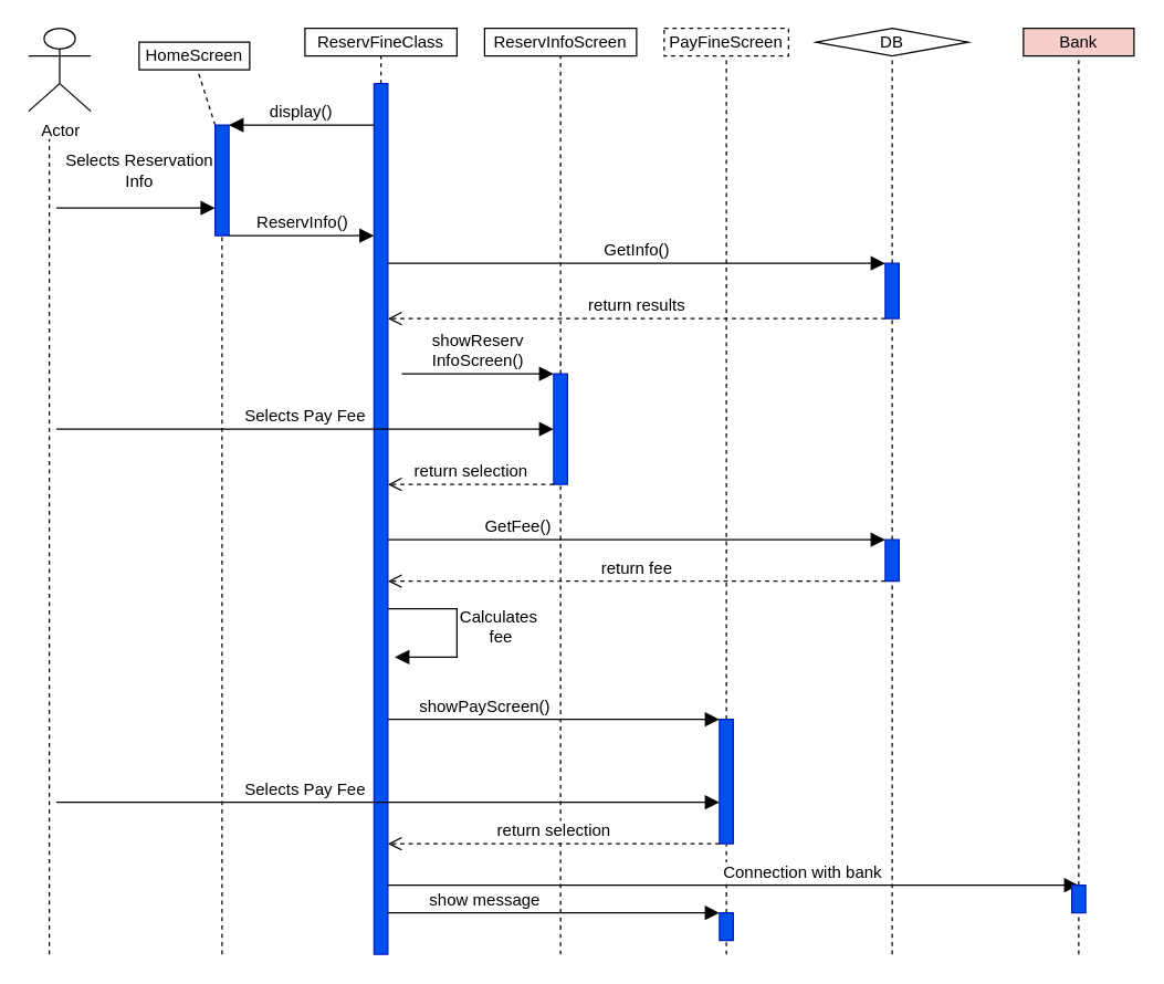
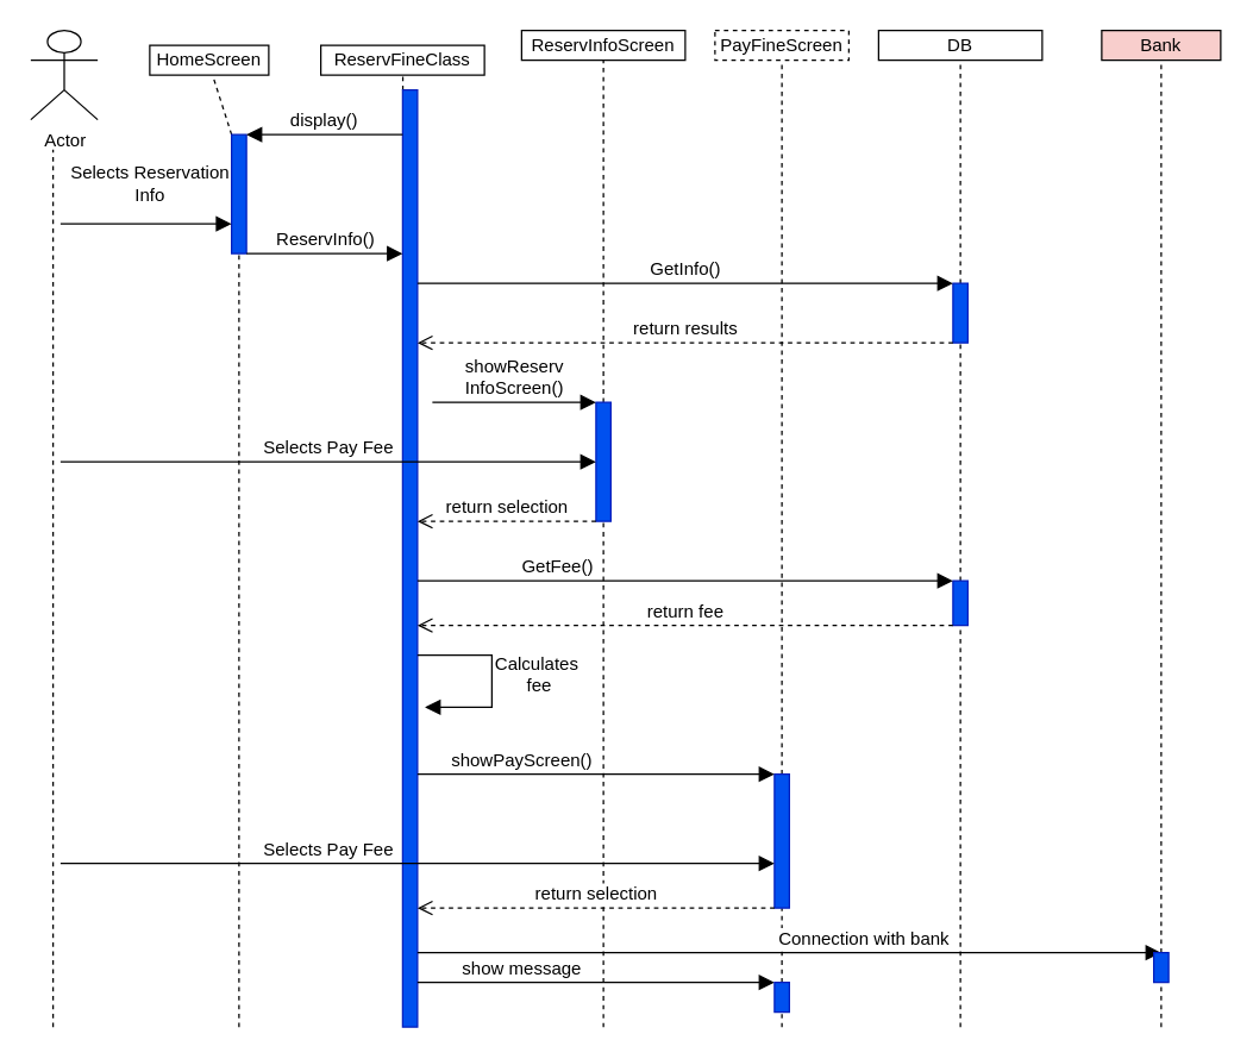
  <mxCell id="0" />
  <mxCell id="1" parent="0" />
  <mxCell id="2" value="" style="endArrow=none;dashed=1;html=1;rounded=0;fontSize=12;startSize=8;endSize=8;curved=1;" parent="1" edge="1"><mxGeometry width="50" height="50" relative="1" as="geometry"><mxPoint x="35" y="690" as="sourcePoint" /><mxPoint x="35" y="100" as="targetPoint" /></mxGeometry></mxCell>
  <mxCell id="3" value="Actor" style="shape=umlActor;verticalLabelPosition=bottom;verticalAlign=top;html=1;outlineConnect=0;" parent="1" vertex="1"><mxGeometry x="20" y="20" width="45" height="60" as="geometry" /></mxCell>
  <mxCell id="4" value="" style="endArrow=none;dashed=1;html=1;rounded=0;fontSize=12;startSize=8;endSize=8;curved=1;" parent="1" source="15" target="5" edge="1"><mxGeometry width="50" height="50" relative="1" as="geometry"><mxPoint x="160" y="570" as="sourcePoint" /><mxPoint x="390" y="300" as="targetPoint" /></mxGeometry></mxCell>
  <mxCell id="5" value="HomeScreen" style="rounded=0;whiteSpace=wrap;html=1;" parent="1" vertex="1"><mxGeometry x="100" y="30" width="80" height="20" as="geometry" /></mxCell>
  <mxCell id="6" value="" style="endArrow=none;dashed=1;html=1;rounded=0;fontSize=12;startSize=8;endSize=8;curved=1;" parent="1" source="17" target="7" edge="1"><mxGeometry width="50" height="50" relative="1" as="geometry"><mxPoint x="275" y="570" as="sourcePoint" /><mxPoint x="390" y="300" as="targetPoint" /></mxGeometry></mxCell>
- <mxCell id="7" value="ReservFineClass" style="rounded=0;whiteSpace=wrap;html=1;" parent="1" vertex="1"><mxGeometry x="220" y="20" width="110" height="20" as="geometry" /></mxCell>
+ <mxCell id="7" value="ReservFineClass" style="rounded=0;whiteSpace=wrap;html=1;" parent="1" vertex="1"><mxGeometry x="215" y="30" width="110" height="20" as="geometry" /></mxCell>
  <mxCell id="8" value="" style="endArrow=none;dashed=1;html=1;rounded=0;fontSize=12;startSize=8;endSize=8;curved=1;" parent="1" source="19" target="9" edge="1"><mxGeometry width="50" height="50" relative="1" as="geometry"><mxPoint x="405" y="570" as="sourcePoint" /><mxPoint x="390" y="300" as="targetPoint" /></mxGeometry></mxCell>
  <mxCell id="9" value="ReservInfoScreen" style="rounded=0;whiteSpace=wrap;html=1;" parent="1" vertex="1"><mxGeometry x="350" y="20" width="110" height="20" as="geometry" /></mxCell>
  <mxCell id="10" value="" style="endArrow=none;dashed=1;html=1;rounded=0;fontSize=12;startSize=8;endSize=8;curved=1;" parent="1" source="21" target="11" edge="1"><mxGeometry width="50" height="50" relative="1" as="geometry"><mxPoint x="525" y="570" as="sourcePoint" /><mxPoint x="390" y="300" as="targetPoint" /></mxGeometry></mxCell>
  <mxCell id="11" value="PayFineScreen" style="rounded=0;whiteSpace=wrap;html=1;dashed=1;" parent="1" vertex="1"><mxGeometry x="480" y="20" width="90" height="20" as="geometry" /></mxCell>
  <mxCell id="12" value="" style="endArrow=none;dashed=1;html=1;rounded=0;fontSize=12;startSize=8;endSize=8;curved=1;" parent="1" source="23" target="13" edge="1"><mxGeometry width="50" height="50" relative="1" as="geometry"><mxPoint x="645" y="570" as="sourcePoint" /><mxPoint x="390" y="300" as="targetPoint" /></mxGeometry></mxCell>
- <mxCell id="13" value="DB" style="rhombus;whiteSpace=wrap;html=1;" parent="1" vertex="1"><mxGeometry x="590" y="20" width="110" height="20" as="geometry" /></mxCell>
+ <mxCell id="13" value="DB" style="rounded=0;whiteSpace=wrap;html=1;" parent="1" vertex="1"><mxGeometry x="590" y="20" width="110" height="20" as="geometry" /></mxCell>
  <mxCell id="14" value="" style="endArrow=none;dashed=1;html=1;rounded=0;fontSize=12;startSize=8;endSize=8;curved=1;" parent="1" target="15" edge="1"><mxGeometry width="50" height="50" relative="1" as="geometry"><mxPoint x="160" y="690" as="sourcePoint" /><mxPoint x="160" y="40" as="targetPoint" /></mxGeometry></mxCell>
  <mxCell id="15" value="" style="html=1;points=[[0,0,0,0,5],[0,1,0,0,-5],[1,0,0,0,5],[1,1,0,0,-5]];perimeter=orthogonalPerimeter;outlineConnect=0;targetShapes=umlLifeline;portConstraint=eastwest;newEdgeStyle={&quot;curved&quot;:0,&quot;rounded&quot;:0};fillColor=#0050ef;fontColor=#ffffff;strokeColor=#001DBC;" parent="1" vertex="1"><mxGeometry x="155" y="90" width="10" height="80" as="geometry" /></mxCell>
  <mxCell id="16" value="" style="endArrow=none;dashed=1;html=1;rounded=0;fontSize=12;startSize=8;endSize=8;curved=1;" parent="1" target="17" edge="1"><mxGeometry width="50" height="50" relative="1" as="geometry"><mxPoint x="275" y="690" as="sourcePoint" /><mxPoint x="275" y="40" as="targetPoint" /></mxGeometry></mxCell>
  <mxCell id="17" value="" style="html=1;points=[[0,0,0,0,5],[0,1,0,0,-5],[1,0,0,0,5],[1,1,0,0,-5]];perimeter=orthogonalPerimeter;outlineConnect=0;targetShapes=umlLifeline;portConstraint=eastwest;newEdgeStyle={&quot;curved&quot;:0,&quot;rounded&quot;:0};fillColor=#0050ef;fontColor=#ffffff;strokeColor=#001DBC;" parent="1" vertex="1"><mxGeometry x="270" y="60" width="10" height="630" as="geometry" /></mxCell>
  <mxCell id="18" value="" style="endArrow=none;dashed=1;html=1;rounded=0;fontSize=12;startSize=8;endSize=8;curved=1;" parent="1" target="19" edge="1"><mxGeometry width="50" height="50" relative="1" as="geometry"><mxPoint x="405" y="690" as="sourcePoint" /><mxPoint x="405" y="40" as="targetPoint" /></mxGeometry></mxCell>
  <mxCell id="19" value="" style="html=1;points=[[0,0,0,0,5],[0,1,0,0,-5],[1,0,0,0,5],[1,1,0,0,-5]];perimeter=orthogonalPerimeter;outlineConnect=0;targetShapes=umlLifeline;portConstraint=eastwest;newEdgeStyle={&quot;curved&quot;:0,&quot;rounded&quot;:0};fillColor=#0050ef;fontColor=#ffffff;strokeColor=#001DBC;" parent="1" vertex="1"><mxGeometry x="400" y="270" width="10" height="80" as="geometry" /></mxCell>
  <mxCell id="20" value="" style="endArrow=none;dashed=1;html=1;rounded=0;fontSize=12;startSize=8;endSize=8;curved=1;" parent="1" target="21" edge="1"><mxGeometry width="50" height="50" relative="1" as="geometry"><mxPoint x="525" y="690" as="sourcePoint" /><mxPoint x="525" y="40" as="targetPoint" /></mxGeometry></mxCell>
  <mxCell id="21" value="" style="html=1;points=[[0,0,0,0,5],[0,1,0,0,-5],[1,0,0,0,5],[1,1,0,0,-5]];perimeter=orthogonalPerimeter;outlineConnect=0;targetShapes=umlLifeline;portConstraint=eastwest;newEdgeStyle={&quot;curved&quot;:0,&quot;rounded&quot;:0};fillColor=#0050ef;fontColor=#ffffff;strokeColor=#001DBC;" parent="1" vertex="1"><mxGeometry x="520" y="520" width="10" height="90" as="geometry" /></mxCell>
  <mxCell id="22" value="" style="endArrow=none;dashed=1;html=1;rounded=0;fontSize=12;startSize=8;endSize=8;curved=1;" parent="1" target="23" edge="1"><mxGeometry width="50" height="50" relative="1" as="geometry"><mxPoint x="645" y="690" as="sourcePoint" /><mxPoint x="645" y="40" as="targetPoint" /></mxGeometry></mxCell>
  <mxCell id="23" value="" style="html=1;points=[[0,0,0,0,5],[0,1,0,0,-5],[1,0,0,0,5],[1,1,0,0,-5]];perimeter=orthogonalPerimeter;outlineConnect=0;targetShapes=umlLifeline;portConstraint=eastwest;newEdgeStyle={&quot;curved&quot;:0,&quot;rounded&quot;:0};fillColor=#0050ef;fontColor=#ffffff;strokeColor=#001DBC;" parent="1" vertex="1"><mxGeometry x="640" y="190" width="10" height="40" as="geometry" /></mxCell>
  <mxCell id="24" value="Selects Reservation&lt;div&gt;Info&lt;/div&gt;" style="html=1;verticalAlign=bottom;endArrow=block;curved=0;rounded=0;fontSize=12;startSize=8;endSize=8;" parent="1" edge="1"><mxGeometry x="0.043" y="10" width="80" relative="1" as="geometry"><mxPoint x="40" y="150" as="sourcePoint" /><mxPoint x="155" y="150" as="targetPoint" /><mxPoint as="offset" /></mxGeometry></mxCell>
  <mxCell id="25" value="display()" style="html=1;verticalAlign=bottom;endArrow=block;curved=0;rounded=0;fontSize=12;startSize=8;endSize=8;entryX=1;entryY=0;entryDx=0;entryDy=0;entryPerimeter=0;" parent="1" target="15" edge="1"><mxGeometry width="80" relative="1" as="geometry"><mxPoint x="270" y="90" as="sourcePoint" /><mxPoint x="190" y="90" as="targetPoint" /></mxGeometry></mxCell>
  <mxCell id="26" value="ReservInfo()" style="html=1;verticalAlign=bottom;endArrow=block;curved=0;rounded=0;fontSize=12;startSize=8;endSize=8;" parent="1" target="17" edge="1"><mxGeometry width="80" relative="1" as="geometry"><mxPoint x="165" y="170" as="sourcePoint" /><mxPoint x="245" y="170" as="targetPoint" /></mxGeometry></mxCell>
  <mxCell id="27" value="GetInfo()" style="html=1;verticalAlign=bottom;endArrow=block;curved=0;rounded=0;fontSize=12;startSize=8;endSize=8;" parent="1" target="23" edge="1"><mxGeometry width="80" relative="1" as="geometry"><mxPoint x="280" y="190" as="sourcePoint" /><mxPoint x="360" y="190" as="targetPoint" /></mxGeometry></mxCell>
  <mxCell id="28" value="return results" style="html=1;verticalAlign=bottom;endArrow=open;dashed=1;endSize=8;curved=0;rounded=0;fontSize=12;" parent="1" edge="1"><mxGeometry relative="1" as="geometry"><mxPoint x="640" y="230" as="sourcePoint" /><mxPoint x="280" y="230" as="targetPoint" /></mxGeometry></mxCell>
  <mxCell id="29" value="showReserv&lt;div&gt;InfoScreen()&lt;/div&gt;" style="html=1;verticalAlign=bottom;endArrow=block;curved=0;rounded=0;fontSize=12;startSize=8;endSize=8;" parent="1" target="19" edge="1"><mxGeometry width="80" relative="1" as="geometry"><mxPoint x="290" y="270" as="sourcePoint" /><mxPoint x="370" y="270" as="targetPoint" /></mxGeometry></mxCell>
  <mxCell id="30" value="Selects Pay Fee" style="html=1;verticalAlign=bottom;endArrow=block;curved=0;rounded=0;fontSize=12;startSize=8;endSize=8;" parent="1" target="19" edge="1"><mxGeometry width="80" relative="1" as="geometry"><mxPoint x="40" y="310" as="sourcePoint" /><mxPoint x="120" y="310" as="targetPoint" /></mxGeometry></mxCell>
  <mxCell id="31" value="" style="html=1;points=[[0,0,0,0,5],[0,1,0,0,-5],[1,0,0,0,5],[1,1,0,0,-5]];perimeter=orthogonalPerimeter;outlineConnect=0;targetShapes=umlLifeline;portConstraint=eastwest;newEdgeStyle={&quot;curved&quot;:0,&quot;rounded&quot;:0};fillColor=#0050ef;fontColor=#ffffff;strokeColor=#001DBC;" parent="1" vertex="1"><mxGeometry x="640" y="390" width="10" height="30" as="geometry" /></mxCell>
  <mxCell id="32" value="GetFee()" style="html=1;verticalAlign=bottom;endArrow=block;curved=0;rounded=0;fontSize=12;startSize=8;endSize=8;" parent="1" source="17" target="31" edge="1"><mxGeometry x="-0.478" width="80" relative="1" as="geometry"><mxPoint x="410" y="340" as="sourcePoint" /><mxPoint x="490" y="340" as="targetPoint" /><mxPoint as="offset" /></mxGeometry></mxCell>
  <mxCell id="33" value="return selection" style="html=1;verticalAlign=bottom;endArrow=open;dashed=1;endSize=8;curved=0;rounded=0;fontSize=12;" parent="1" target="17" edge="1"><mxGeometry relative="1" as="geometry"><mxPoint x="400" y="350" as="sourcePoint" /><mxPoint x="320" y="350" as="targetPoint" /></mxGeometry></mxCell>
  <mxCell id="34" value="return fee" style="html=1;verticalAlign=bottom;endArrow=open;dashed=1;endSize=8;curved=0;rounded=0;fontSize=12;" parent="1" edge="1"><mxGeometry relative="1" as="geometry"><mxPoint x="640" y="420" as="sourcePoint" /><mxPoint x="280" y="420" as="targetPoint" /></mxGeometry></mxCell>
  <mxCell id="35" value="Calculates&lt;div&gt;&amp;nbsp;fee&lt;/div&gt;" style="html=1;verticalAlign=bottom;endArrow=block;curved=0;rounded=0;fontSize=12;startSize=8;endSize=8;" parent="1" edge="1"><mxGeometry x="0.231" y="30" width="80" relative="1" as="geometry"><mxPoint x="280" y="440" as="sourcePoint" /><mxPoint x="285" y="475" as="targetPoint" /><Array as="points"><mxPoint x="330" y="440" /><mxPoint x="330" y="475" /></Array><mxPoint as="offset" /></mxGeometry></mxCell>
  <mxCell id="36" value="showPayScreen&lt;span style=&quot;background-color: light-dark(#ffffff, var(--ge-dark-color, #121212)); color: light-dark(rgb(0, 0, 0), rgb(255, 255, 255));&quot;&gt;()&lt;/span&gt;" style="html=1;verticalAlign=bottom;endArrow=block;curved=0;rounded=0;fontSize=12;startSize=8;endSize=8;" parent="1" target="21" edge="1"><mxGeometry x="-0.417" width="80" relative="1" as="geometry"><mxPoint x="280" y="520" as="sourcePoint" /><mxPoint x="400" y="520" as="targetPoint" /><mxPoint as="offset" /></mxGeometry></mxCell>
  <mxCell id="37" value="Selects Pay Fee" style="html=1;verticalAlign=bottom;endArrow=block;curved=0;rounded=0;fontSize=12;startSize=8;endSize=8;" parent="1" target="21" edge="1"><mxGeometry x="-0.25" width="80" relative="1" as="geometry"><mxPoint x="40" y="580" as="sourcePoint" /><mxPoint x="400" y="580" as="targetPoint" /><mxPoint as="offset" /></mxGeometry></mxCell>
  <mxCell id="38" value="return selection" style="html=1;verticalAlign=bottom;endArrow=open;dashed=1;endSize=8;curved=0;rounded=0;fontSize=12;" parent="1" source="21" edge="1"><mxGeometry relative="1" as="geometry"><mxPoint x="400" y="610" as="sourcePoint" /><mxPoint x="280" y="610" as="targetPoint" /></mxGeometry></mxCell>
  <mxCell id="39" value="" style="endArrow=none;dashed=1;html=1;rounded=0;fontSize=12;startSize=8;endSize=8;curved=1;" parent="1" source="43" target="40" edge="1"><mxGeometry width="50" height="50" relative="1" as="geometry"><mxPoint x="780" y="690" as="sourcePoint" /><mxPoint x="620" y="320" as="targetPoint" /></mxGeometry></mxCell>
  <mxCell id="40" value="Bank" style="rounded=0;whiteSpace=wrap;html=1;fillColor=#f8cecc;" parent="1" vertex="1"><mxGeometry x="740" y="20" width="80" height="20" as="geometry" /></mxCell>
  <mxCell id="41" value="Connection with bank" style="html=1;verticalAlign=bottom;endArrow=block;curved=0;rounded=0;fontSize=12;startSize=8;endSize=8;" parent="1" edge="1"><mxGeometry x="0.2" width="80" relative="1" as="geometry"><mxPoint x="280" y="640" as="sourcePoint" /><mxPoint x="780" y="640" as="targetPoint" /><mxPoint as="offset" /></mxGeometry></mxCell>
  <mxCell id="42" value="" style="endArrow=none;dashed=1;html=1;rounded=0;fontSize=12;startSize=8;endSize=8;curved=1;" parent="1" target="43" edge="1"><mxGeometry width="50" height="50" relative="1" as="geometry"><mxPoint x="780" y="690" as="sourcePoint" /><mxPoint x="780" y="40" as="targetPoint" /></mxGeometry></mxCell>
  <mxCell id="43" value="" style="html=1;points=[[0,0,0,0,5],[0,1,0,0,-5],[1,0,0,0,5],[1,1,0,0,-5]];perimeter=orthogonalPerimeter;outlineConnect=0;targetShapes=umlLifeline;portConstraint=eastwest;newEdgeStyle={&quot;curved&quot;:0,&quot;rounded&quot;:0};fillColor=#0050ef;fontColor=#ffffff;strokeColor=#001DBC;" parent="1" vertex="1"><mxGeometry x="775" y="640" width="10" height="20" as="geometry" /></mxCell>
  <mxCell id="44" value="show message" style="html=1;verticalAlign=bottom;endArrow=block;curved=0;rounded=0;fontSize=12;startSize=8;endSize=8;" parent="1" edge="1"><mxGeometry x="-0.417" width="80" relative="1" as="geometry"><mxPoint x="280" y="660" as="sourcePoint" /><mxPoint x="520" y="660" as="targetPoint" /><mxPoint as="offset" /></mxGeometry></mxCell>
  <mxCell id="45" value="" style="html=1;points=[[0,0,0,0,5],[0,1,0,0,-5],[1,0,0,0,5],[1,1,0,0,-5]];perimeter=orthogonalPerimeter;outlineConnect=0;targetShapes=umlLifeline;portConstraint=eastwest;newEdgeStyle={&quot;curved&quot;:0,&quot;rounded&quot;:0};fillColor=#0050ef;fontColor=#ffffff;strokeColor=#001DBC;" parent="1" vertex="1"><mxGeometry x="520" y="660" width="10" height="20" as="geometry" /></mxCell>
